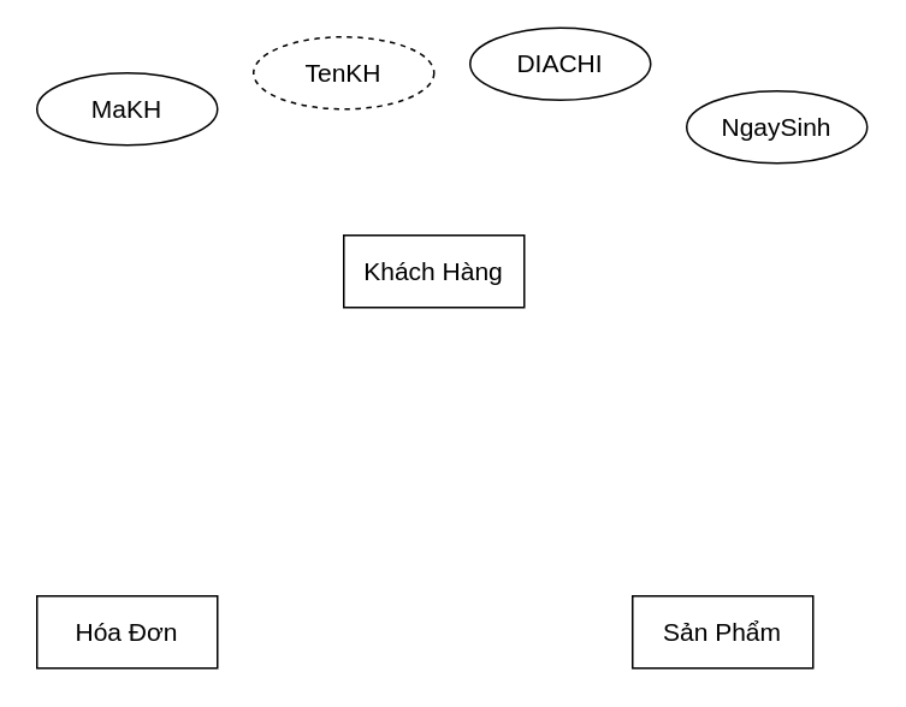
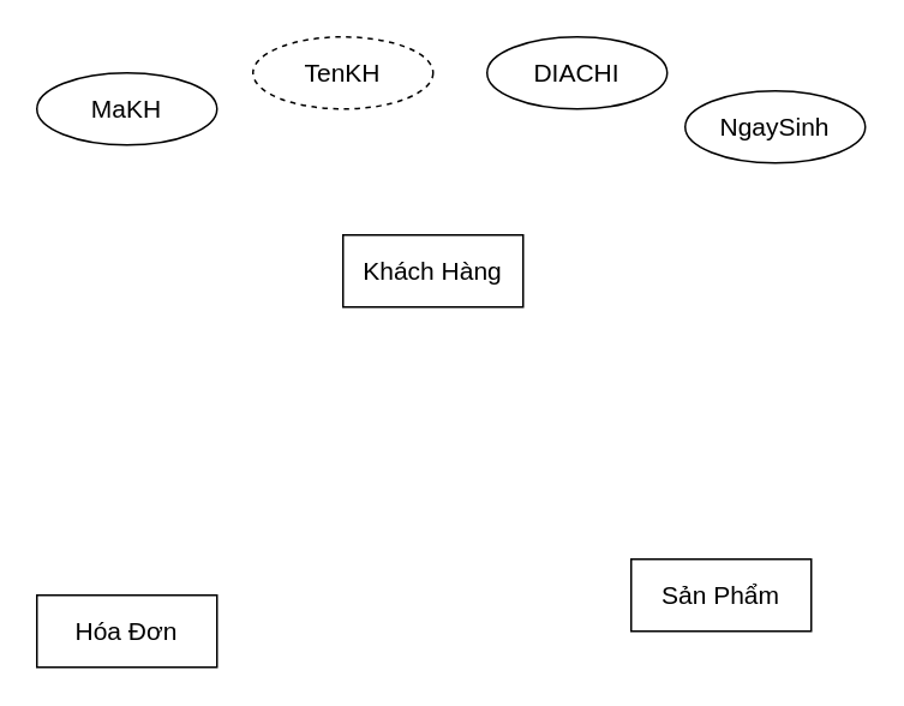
  <mxCell id="0" />
  <mxCell id="1" parent="0" />
  <mxCell id="2" value="&lt;font style=&quot;font-size: 14px&quot;&gt;Khách Hàng&lt;/font&gt;" style="whiteSpace=wrap;html=1;align=center;" vertex="1" parent="1"><mxGeometry x="190" y="130" width="100" height="40" as="geometry" /></mxCell>
  <mxCell id="3" value="&lt;font style=&quot;font-size: 14px&quot;&gt;MaKH&lt;/font&gt;" style="ellipse;whiteSpace=wrap;html=1;align=center;" vertex="1" parent="1"><mxGeometry x="20" y="40" width="100" height="40" as="geometry" /></mxCell>
  <mxCell id="4" value="&lt;font style=&quot;font-size: 14px&quot;&gt;TenKH&lt;/font&gt;" style="ellipse;whiteSpace=wrap;html=1;align=center;dashed=1;" vertex="1" parent="1"><mxGeometry x="140" y="20" width="100" height="40" as="geometry" /></mxCell>
- <mxCell id="5" value="&lt;font style=&quot;font-size: 14px&quot;&gt;DIACHI&lt;/font&gt;" style="ellipse;whiteSpace=wrap;html=1;align=center;" vertex="1" parent="1"><mxGeometry x="260" y="15" width="100" height="40" as="geometry" /></mxCell>
+ <mxCell id="5" value="&lt;font style=&quot;font-size: 14px&quot;&gt;DIACHI&lt;/font&gt;" style="ellipse;whiteSpace=wrap;html=1;align=center;" vertex="1" parent="1"><mxGeometry x="270" y="20" width="100" height="40" as="geometry" /></mxCell>
  <mxCell id="6" value="&lt;font style=&quot;font-size: 14px&quot;&gt;NgaySinh&lt;/font&gt;" style="ellipse;whiteSpace=wrap;html=1;align=center;" vertex="1" parent="1"><mxGeometry x="380" y="50" width="100" height="40" as="geometry" /></mxCell>
  <mxCell id="7" value="&lt;font style=&quot;font-size: 14px&quot;&gt;Hóa Đơn&lt;/font&gt;" style="whiteSpace=wrap;html=1;align=center;" vertex="1" parent="1"><mxGeometry x="20" y="330" width="100" height="40" as="geometry" /></mxCell>
- <mxCell id="8" value="&lt;font style=&quot;font-size: 14px&quot;&gt;Sản Phẩm&lt;/font&gt;" style="whiteSpace=wrap;html=1;align=center;" vertex="1" parent="1"><mxGeometry x="350" y="330" width="100" height="40" as="geometry" /></mxCell>
+ <mxCell id="8" value="&lt;font style=&quot;font-size: 14px&quot;&gt;Sản Phẩm&lt;/font&gt;" style="whiteSpace=wrap;html=1;align=center;" vertex="1" parent="1"><mxGeometry x="350" y="310" width="100" height="40" as="geometry" /></mxCell>
